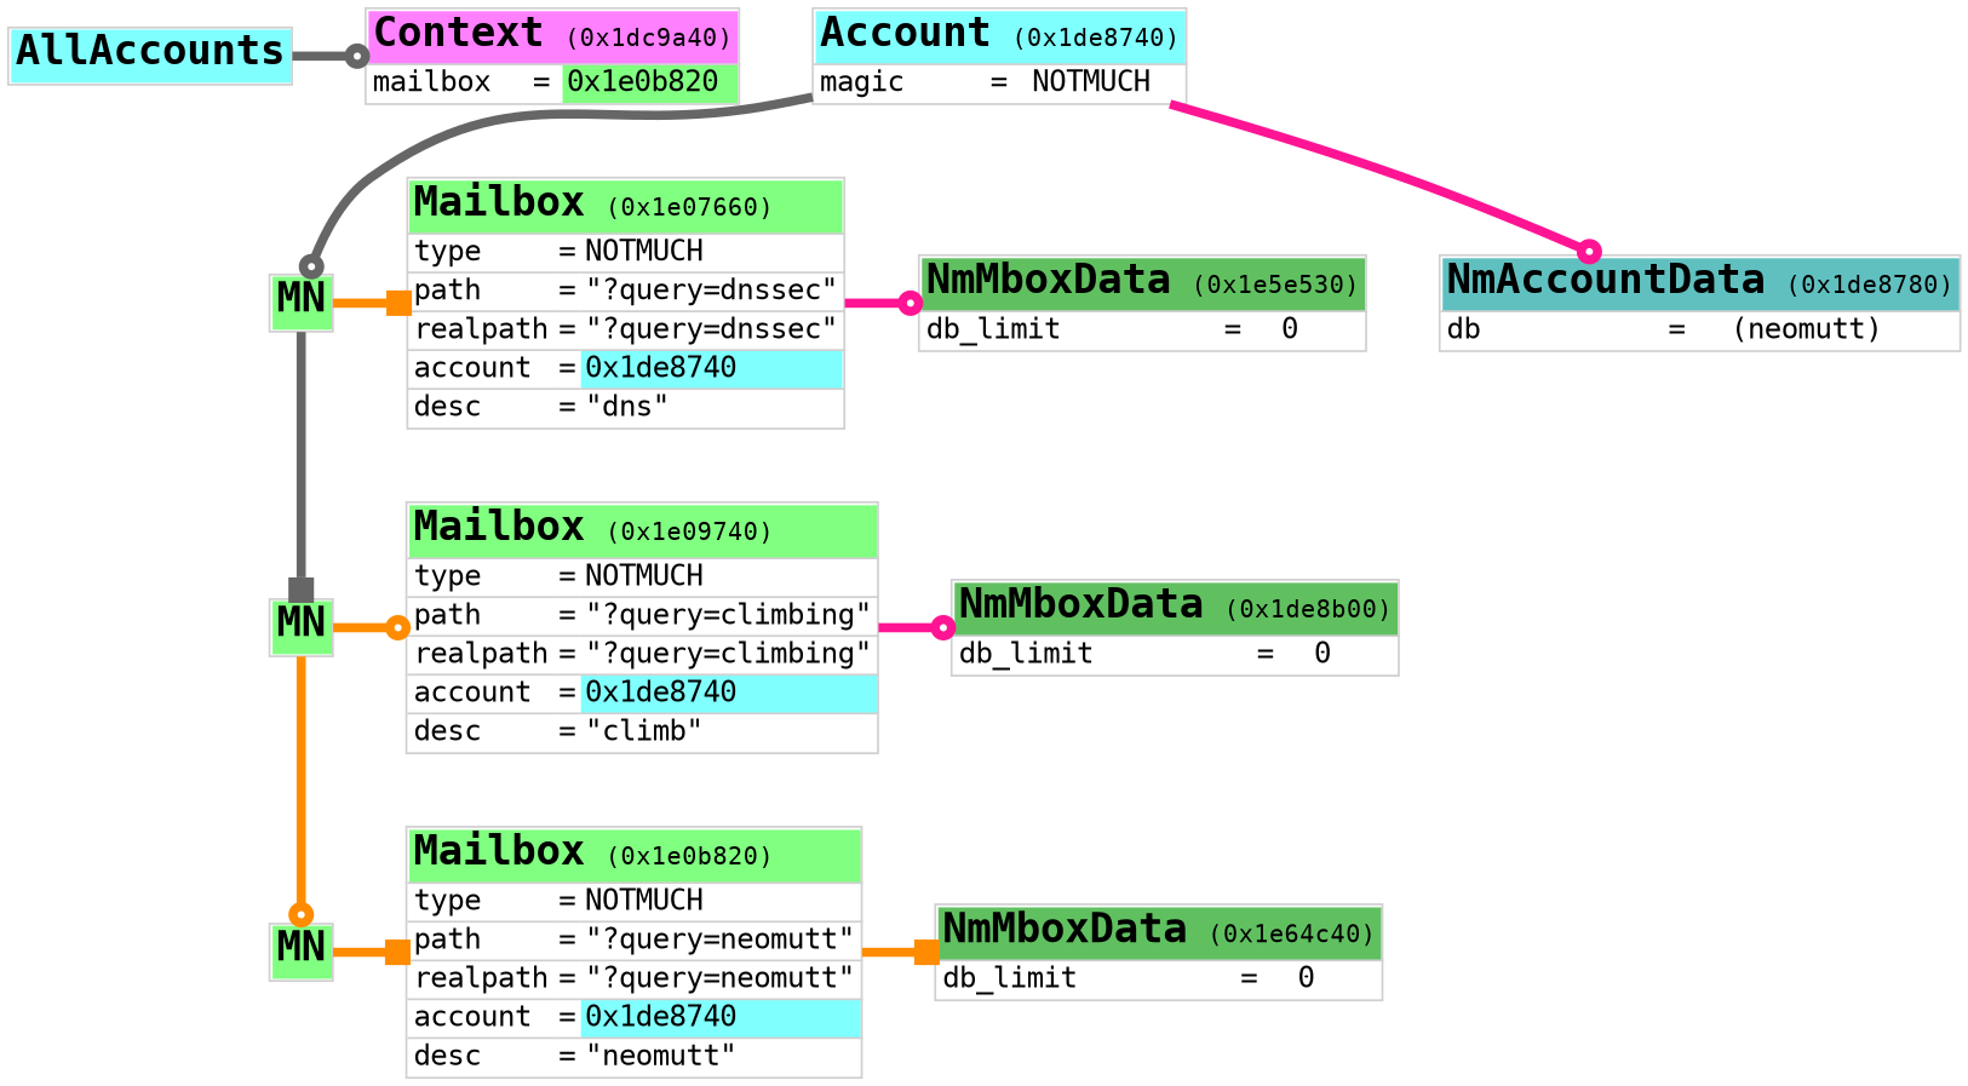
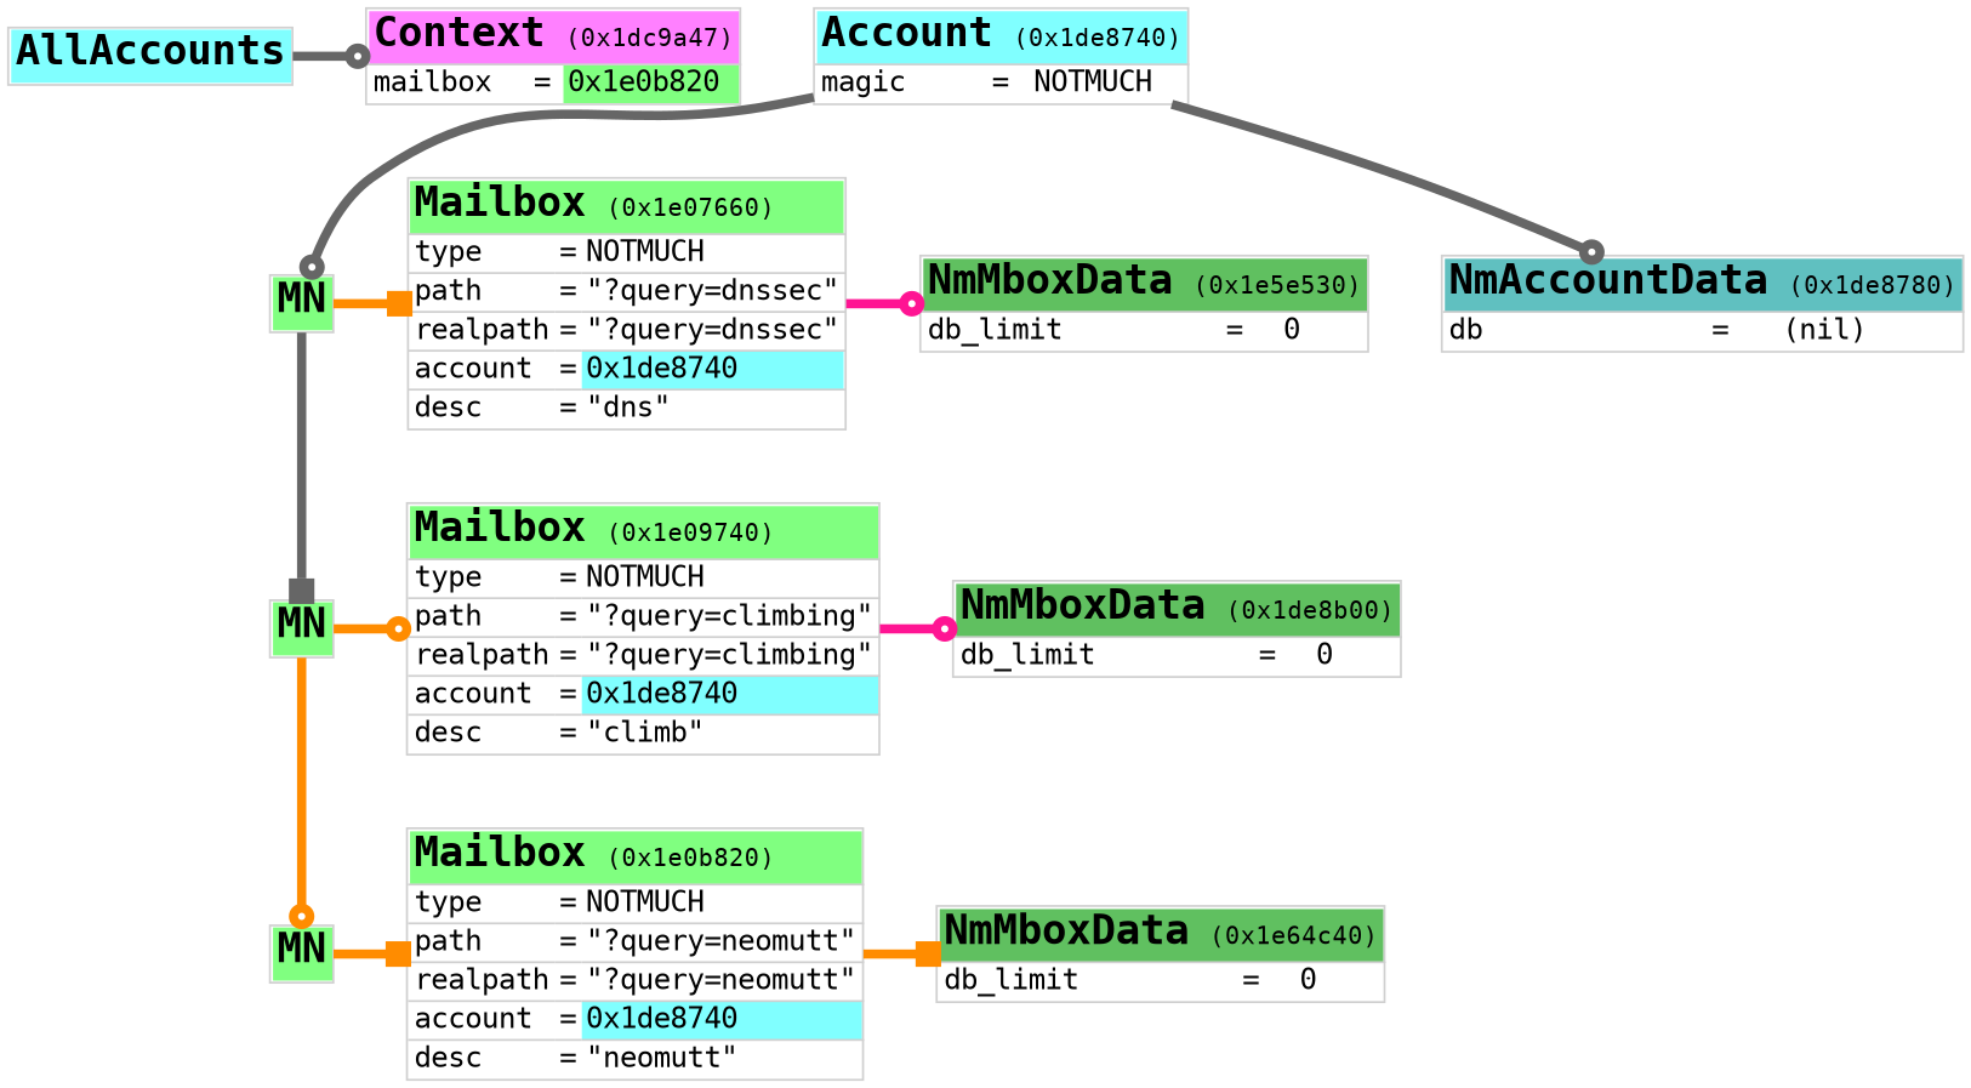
  digraph {
    fontname="DejaVu Sans Mono"
    nodesep=0.5
    rankdir=TB
    ranksep=0.5
    node [fontname="DejaVu Sans Mono" shape=plain]
    edge [arrowhead=odot arrowsize=1.0 color=darkorange fontname="DejaVu Sans Mono" penwidth=4.5]
    n1 [label=<<table cellspacing="0" border="1" rows="*" color="#d0d0d0"> 		<tr> 			<td border="0" bgcolor="#80ffff" port="top"><font color="#000000" point-size="20"><b>AllAccounts</b></font></td> 		</tr> 		</table>>]
-   n2 [label=<<table cellspacing="0" border="1" rows="*" color="#d0d0d0"> 		<tr> 			<td border="0" align="left" bgcolor="#ff80ff" port="top" colspan="3"><font color="#000000" point-size="20"><b>Context</b></font> <font point-size="12">(0x1dc9a40)</font></td> 		</tr> 		<tr> 			<td border="0" align="left">mailbox</td> 			<td border="0">=</td> 			<td border="0" align="left" bgcolor="#80ff80">0x1e0b820</td> 		</tr> 		</table>>]
+   n2 [label=<<table cellspacing="0" border="1" rows="*" color="#d0d0d0"> 		<tr> 			<td border="0" align="left" bgcolor="#ff80ff" port="top" colspan="3"><font color="#000000" point-size="20"><b>Context</b></font> <font point-size="12">(0x1dc9a47)</font></td> 		</tr> 		<tr> 			<td border="0" align="left">mailbox</td> 			<td border="0">=</td> 			<td border="0" align="left" bgcolor="#80ff80">0x1e0b820</td> 		</tr> 		</table>>]
    n3 [label=<<table cellspacing="0" border="1" rows="*" color="#d0d0d0"> 		<tr> 			<td border="0" align="left" bgcolor="#80ffff" port="top" colspan="3"><font color="#000000" point-size="20"><b>Account</b></font> <font point-size="12">(0x1de8740)</font></td> 		</tr> 		<tr> 			<td border="0" align="left">magic</td> 			<td border="0">=</td> 			<td border="0" align="left">NOTMUCH</td> 		</tr> 		</table>>]
    n4 [label=<<table cellspacing="0" border="1" rows="*" color="#d0d0d0"> 		<tr> 			<td border="0" bgcolor="#80ff80" port="top"><font color="#000000" point-size="20"><b>MN</b></font></td> 		</tr> 		</table>>]
    n5 [label=<<table cellspacing="0" border="1" rows="*" color="#d0d0d0"> 		<tr> 			<td border="0" align="left" bgcolor="#80ff80" port="top" colspan="3"><font color="#000000" point-size="20"><b>Mailbox</b></font> <font point-size="12">(0x1e07660)</font></td> 		</tr> 		<tr> 			<td border="0" align="left">type</td> 			<td border="0">=</td> 			<td border="0" align="left">NOTMUCH</td> 		</tr> 		<tr> 			<td border="0" align="left">path</td> 			<td border="0">=</td> 			<td border="0" align="left">"?query=dnssec"</td> 		</tr> 		<tr> 			<td border="0" align="left">realpath</td> 			<td border="0">=</td> 			<td border="0" align="left">"?query=dnssec"</td> 		</tr> 		<tr> 			<td border="0" align="left">account</td> 			<td border="0">=</td> 			<td border="0" align="left" bgcolor="#80ffff">0x1de8740</td> 		</tr> 		<tr> 			<td border="0" align="left">desc</td> 			<td border="0">=</td> 			<td border="0" align="left">"dns"</td> 		</tr> 		</table>>]
    n6 [label=<<table cellspacing="0" border="1" rows="*" color="#d0d0d0"> 		<tr> 			<td border="0" align="left" bgcolor="#60c060" port="top" colspan="3"><font color="#000000" point-size="20"><b>NmMboxData</b></font> <font point-size="12">(0x1e5e530)</font></td> 		</tr> 		<tr> 			<td border="0" align="left">db_limit</td> 			<td border="0">=</td> 			<td border="0" align="left">0</td> 		</tr> 		</table>>]
    n7 [label=<<table cellspacing="0" border="1" rows="*" color="#d0d0d0"> 		<tr> 			<td border="0" bgcolor="#80ff80" port="top"><font color="#000000" point-size="20"><b>MN</b></font></td> 		</tr> 		</table>>]
    n8 [label=<<table cellspacing="0" border="1" rows="*" color="#d0d0d0"> 		<tr> 			<td border="0" align="left" bgcolor="#80ff80" port="top" colspan="3"><font color="#000000" point-size="20"><b>Mailbox</b></font> <font point-size="12">(0x1e09740)</font></td> 		</tr> 		<tr> 			<td border="0" align="left">type</td> 			<td border="0">=</td> 			<td border="0" align="left">NOTMUCH</td> 		</tr> 		<tr> 			<td border="0" align="left">path</td> 			<td border="0">=</td> 			<td border="0" align="left">"?query=climbing"</td> 		</tr> 		<tr> 			<td border="0" align="left">realpath</td> 			<td border="0">=</td> 			<td border="0" align="left">"?query=climbing"</td> 		</tr> 		<tr> 			<td border="0" align="left">account</td> 			<td border="0">=</td> 			<td border="0" align="left" bgcolor="#80ffff">0x1de8740</td> 		</tr> 		<tr> 			<td border="0" align="left">desc</td> 			<td border="0">=</td> 			<td border="0" align="left">"climb"</td> 		</tr> 		</table>>]
    n9 [label=<<table cellspacing="0" border="1" rows="*" color="#d0d0d0"> 		<tr> 			<td border="0" align="left" bgcolor="#60c060" port="top" colspan="3"><font color="#000000" point-size="20"><b>NmMboxData</b></font> <font point-size="12">(0x1de8b00)</font></td> 		</tr> 		<tr> 			<td border="0" align="left">db_limit</td> 			<td border="0">=</td> 			<td border="0" align="left">0</td> 		</tr> 		</table>>]
    n10 [label=<<table cellspacing="0" border="1" rows="*" color="#d0d0d0"> 		<tr> 			<td border="0" bgcolor="#80ff80" port="top"><font color="#000000" point-size="20"><b>MN</b></font></td> 		</tr> 		</table>>]
    n11 [label=<<table cellspacing="0" border="1" rows="*" color="#d0d0d0"> 		<tr> 			<td border="0" align="left" bgcolor="#80ff80" port="top" colspan="3"><font color="#000000" point-size="20"><b>Mailbox</b></font> <font point-size="12">(0x1e0b820)</font></td> 		</tr> 		<tr> 			<td border="0" align="left">type</td> 			<td border="0">=</td> 			<td border="0" align="left">NOTMUCH</td> 		</tr> 		<tr> 			<td border="0" align="left">path</td> 			<td border="0">=</td> 			<td border="0" align="left">"?query=neomutt"</td> 		</tr> 		<tr> 			<td border="0" align="left">realpath</td> 			<td border="0">=</td> 			<td border="0" align="left">"?query=neomutt"</td> 		</tr> 		<tr> 			<td border="0" align="left">account</td> 			<td border="0">=</td> 			<td border="0" align="left" bgcolor="#80ffff">0x1de8740</td> 		</tr> 		<tr> 			<td border="0" align="left">desc</td> 			<td border="0">=</td> 			<td border="0" align="left">"neomutt"</td> 		</tr> 		</table>>]
    n12 [label=<<table cellspacing="0" border="1" rows="*" color="#d0d0d0"> 		<tr> 			<td border="0" align="left" bgcolor="#60c060" port="top" colspan="3"><font color="#000000" point-size="20"><b>NmMboxData</b></font> <font point-size="12">(0x1e64c40)</font></td> 		</tr> 		<tr> 			<td border="0" align="left">db_limit</td> 			<td border="0">=</td> 			<td border="0" align="left">0</td> 		</tr> 		</table>>]
-   n13 [label=<<table cellspacing="0" border="1" rows="*" color="#d0d0d0"> 		<tr> 			<td border="0" align="left" bgcolor="#60c0c0" port="top" colspan="3"><font color="#000000" point-size="20"><b>NmAccountData</b></font> <font point-size="12">(0x1de8780)</font></td> 		</tr> 		<tr> 			<td border="0" align="left">db</td> 			<td border="0">=</td> 			<td border="0" align="left">(neomutt)</td> 		</tr> 		</table>>]
+   n13 [label=<<table cellspacing="0" border="1" rows="*" color="#d0d0d0"> 		<tr> 			<td border="0" align="left" bgcolor="#60c0c0" port="top" colspan="3"><font color="#000000" point-size="20"><b>NmAccountData</b></font> <font point-size="12">(0x1de8780)</font></td> 		</tr> 		<tr> 			<td border="0" align="left">db</td> 			<td border="0">=</td> 			<td border="0" align="left">(nil)</td> 		</tr> 		</table>>]
    subgraph sub_1 {
      rank=same
      n1
      n2
    }
    subgraph sub_2 {
      rank=same
      n3
    }
    subgraph sub_3 {
      rank=same
      n4
      n5
      n6
    }
    subgraph sub_4 {
      rank=same
      n7
      n8
      n9
    }
    subgraph sub_5 {
      rank=same
      n10
      n11
      n12
    }
    n1 -> n2 [color=gray40]
    n3 -> n4 [color=gray40]
-   n3 -> n13 [color=deeppink]
+   n3 -> n13 [color=gray40]
    n4 -> n5 [arrowhead=box]
    n4 -> n7 [arrowhead=box color=gray40]
    n5 -> n6 [color=deeppink]
    n7 -> n8
    n7 -> n10
    n8 -> n9 [color=deeppink]
    n10 -> n11 [arrowhead=box]
    n11 -> n12 [arrowhead=box]
  }
